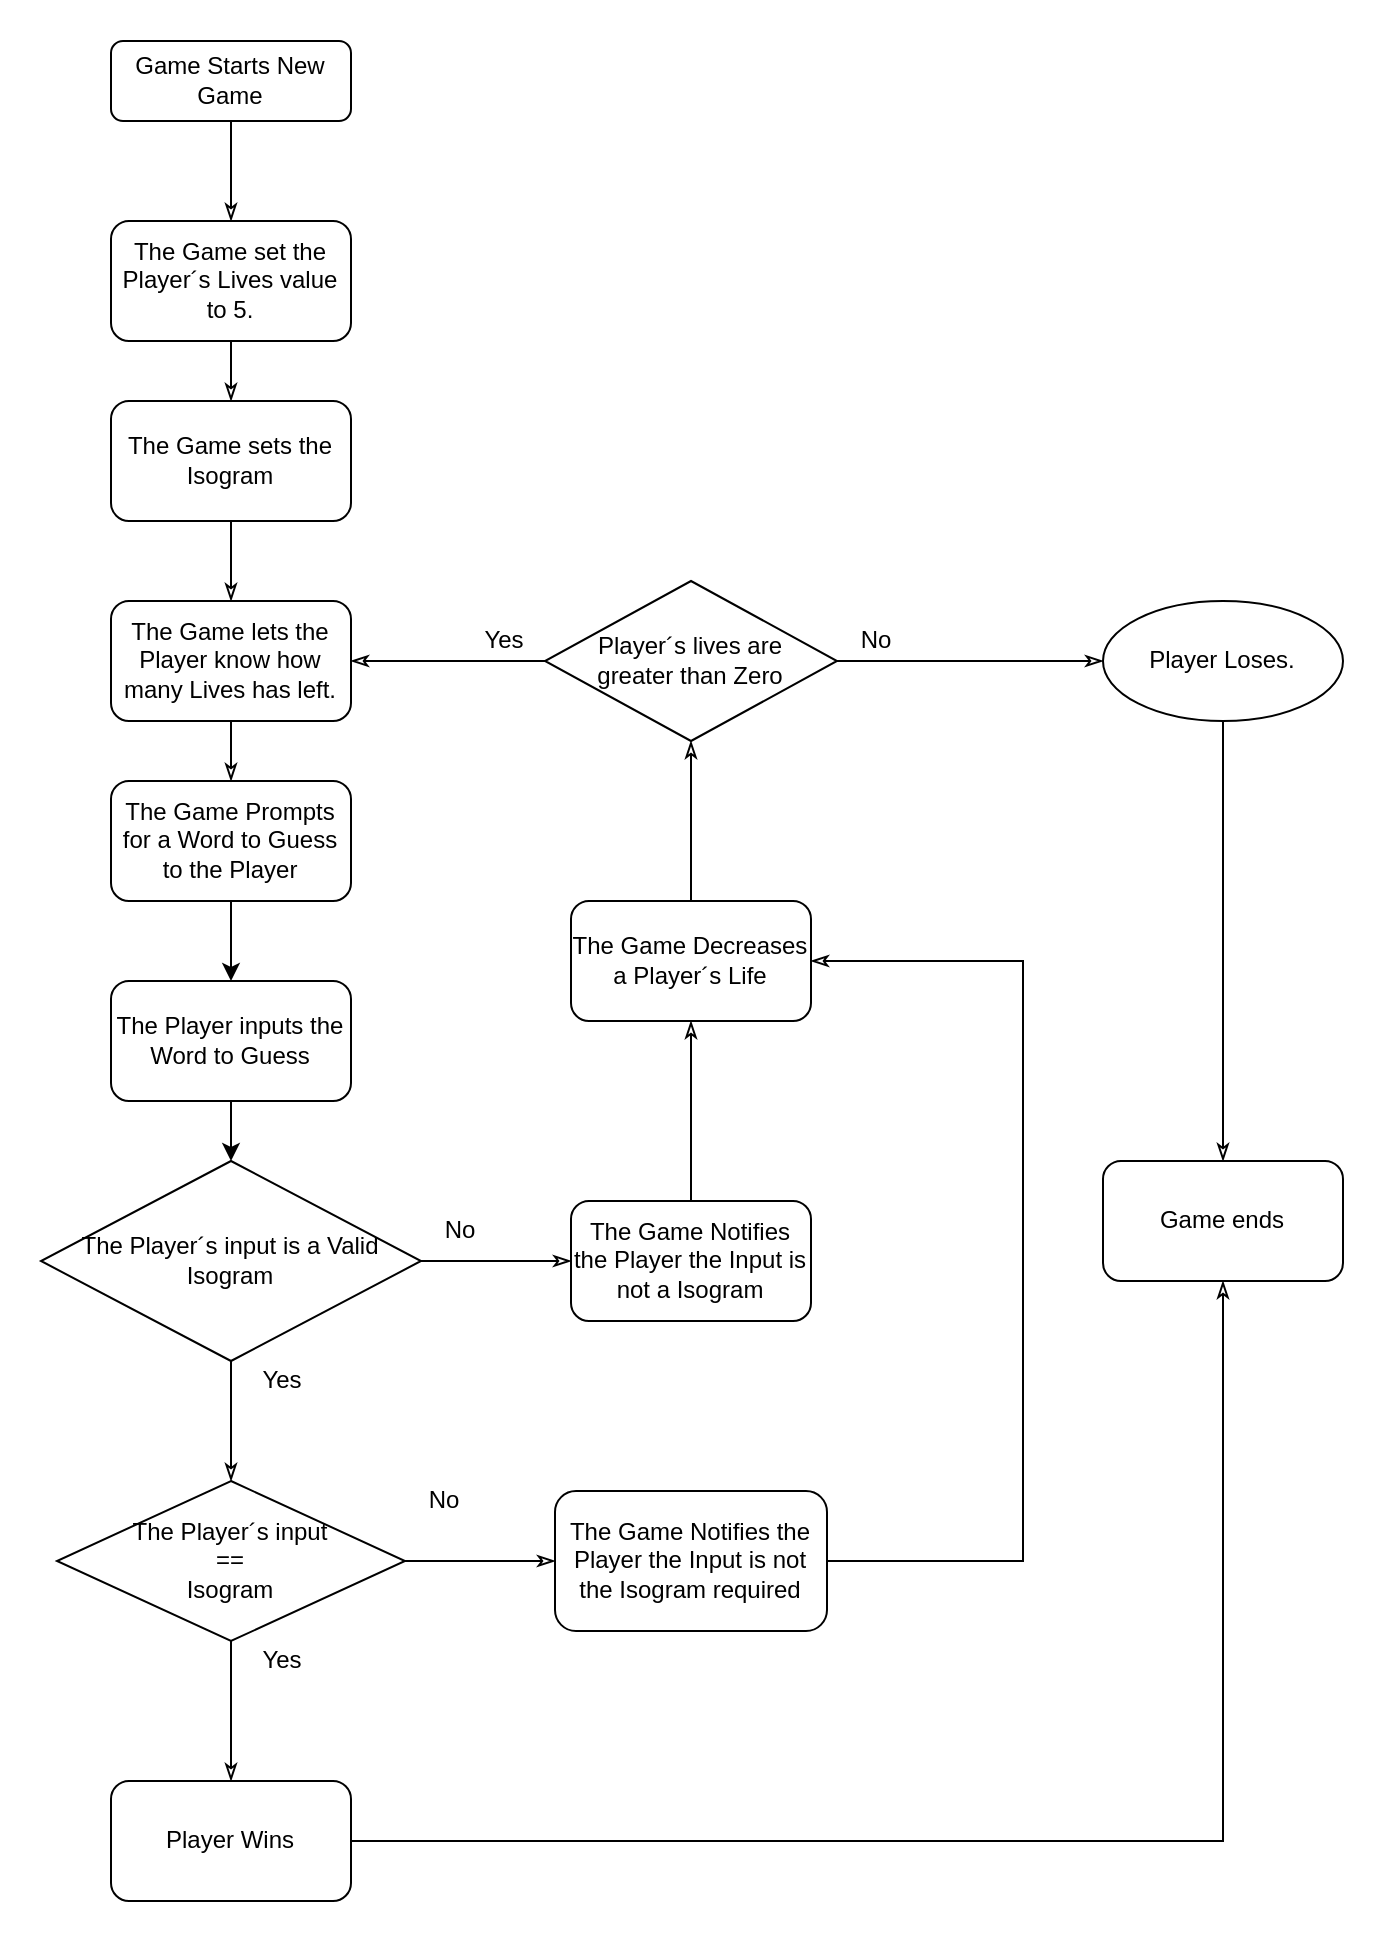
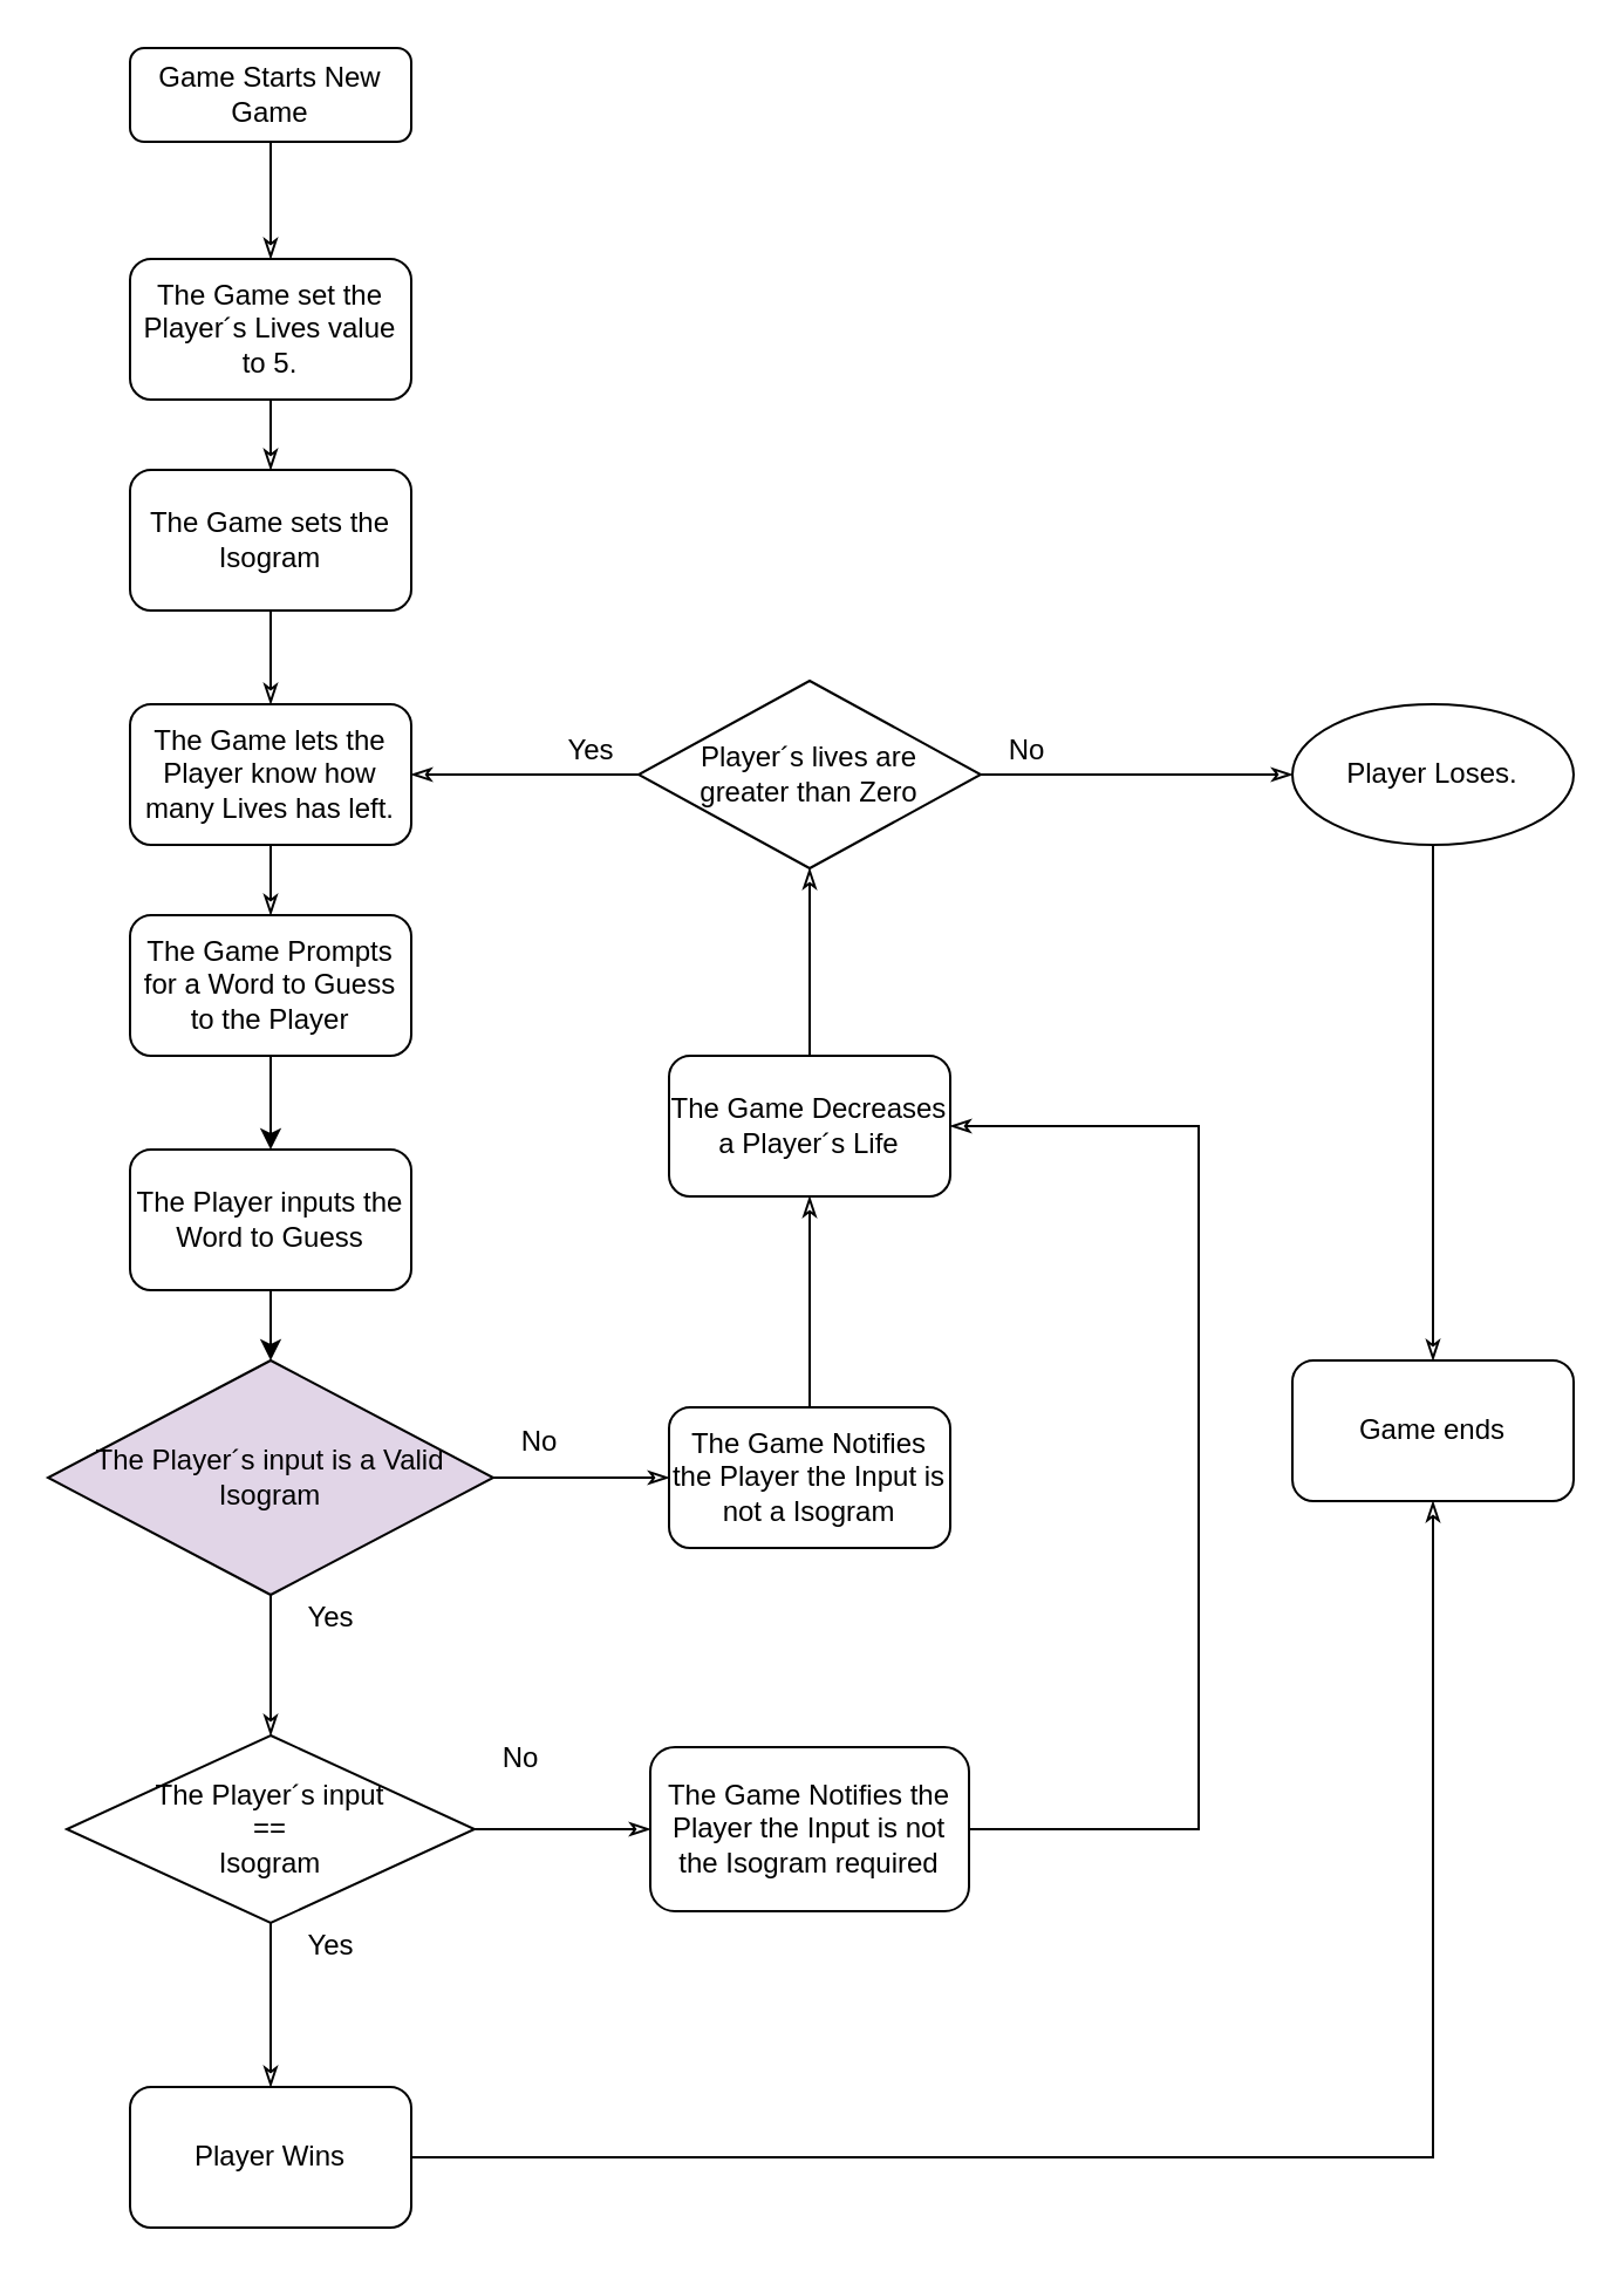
  <mxCell id="0" />
  <mxCell id="1" parent="0" />
  <mxCell id="2" style="edgeStyle=orthogonalEdgeStyle;rounded=0;orthogonalLoop=1;jettySize=auto;html=1;startArrow=none;startFill=0;endArrow=classicThin;endFill=0;" edge="1" parent="1" source="3" target="7"><mxGeometry relative="1" as="geometry" /></mxCell>
  <mxCell id="3" value="&lt;div&gt;Game Starts New Game&lt;br&gt;&lt;/div&gt;" style="rounded=1;whiteSpace=wrap;html=1;fontSize=12;glass=0;strokeWidth=1;shadow=0;" parent="1" vertex="1"><mxGeometry x="55" y="20" width="120" height="40" as="geometry" /></mxCell>
  <mxCell id="4" style="edgeStyle=orthogonalEdgeStyle;rounded=0;orthogonalLoop=1;jettySize=auto;html=1;entryX=0.5;entryY=0;entryDx=0;entryDy=0;startArrow=none;startFill=0;endArrow=classicThin;endFill=0;" edge="1" parent="1" source="5" target="19"><mxGeometry relative="1" as="geometry" /></mxCell>
  <mxCell id="5" value="The Game sets the Isogram" style="rounded=1;whiteSpace=wrap;html=1;" vertex="1" parent="1"><mxGeometry x="55" y="200" width="120" height="60" as="geometry" /></mxCell>
  <mxCell id="6" style="edgeStyle=orthogonalEdgeStyle;rounded=0;orthogonalLoop=1;jettySize=auto;html=1;entryX=0.5;entryY=0;entryDx=0;entryDy=0;startArrow=none;startFill=0;endArrow=classicThin;endFill=0;" edge="1" parent="1" source="7" target="5"><mxGeometry relative="1" as="geometry" /></mxCell>
  <mxCell id="7" value="The Game set the Player´s Lives value to 5." style="rounded=1;whiteSpace=wrap;html=1;" vertex="1" parent="1"><mxGeometry x="55" y="110" width="120" height="60" as="geometry" /></mxCell>
  <mxCell id="8" style="edgeStyle=orthogonalEdgeStyle;rounded=0;orthogonalLoop=1;jettySize=auto;html=1;" edge="1" parent="1" source="9" target="14"><mxGeometry relative="1" as="geometry" /></mxCell>
  <mxCell id="9" value="&lt;div&gt;The Game Prompts for a Word to Guess to the Player&lt;/div&gt;" style="rounded=1;whiteSpace=wrap;html=1;" vertex="1" parent="1"><mxGeometry x="55" y="390" width="120" height="60" as="geometry" /></mxCell>
  <mxCell id="10" style="edgeStyle=orthogonalEdgeStyle;rounded=0;orthogonalLoop=1;jettySize=auto;html=1;entryX=0.5;entryY=0;entryDx=0;entryDy=0;startArrow=none;startFill=0;endArrow=classicThin;endFill=0;" edge="1" parent="1" source="12" target="31"><mxGeometry relative="1" as="geometry" /></mxCell>
  <mxCell id="11" style="edgeStyle=orthogonalEdgeStyle;rounded=0;orthogonalLoop=1;jettySize=auto;html=1;startArrow=none;startFill=0;endArrow=classicThin;endFill=0;" edge="1" parent="1" source="12" target="33"><mxGeometry relative="1" as="geometry" /></mxCell>
- <mxCell id="12" value="The Player´s input is a Valid Isogram" style="rhombus;whiteSpace=wrap;html=1;" vertex="1" parent="1"><mxGeometry x="20" y="580" width="190" height="100" as="geometry" /></mxCell>
+ <mxCell id="12" value="The Player´s input is a Valid Isogram" style="rhombus;whiteSpace=wrap;html=1;fillColor=#e1d5e7;" vertex="1" parent="1"><mxGeometry x="20" y="580" width="190" height="100" as="geometry" /></mxCell>
  <mxCell id="13" style="edgeStyle=orthogonalEdgeStyle;rounded=0;orthogonalLoop=1;jettySize=auto;html=1;entryX=0.5;entryY=0;entryDx=0;entryDy=0;" edge="1" parent="1" source="14" target="12"><mxGeometry relative="1" as="geometry" /></mxCell>
  <mxCell id="14" value="The Player inputs the Word to Guess" style="rounded=1;whiteSpace=wrap;html=1;" vertex="1" parent="1"><mxGeometry x="55" y="490" width="120" height="60" as="geometry" /></mxCell>
  <mxCell id="15" value="&lt;div&gt;No&lt;/div&gt;" style="text;html=1;strokeColor=none;fillColor=none;align=center;verticalAlign=middle;whiteSpace=wrap;rounded=0;" vertex="1" parent="1"><mxGeometry x="210" y="605" width="40" height="20" as="geometry" /></mxCell>
  <mxCell id="16" style="edgeStyle=orthogonalEdgeStyle;rounded=0;orthogonalLoop=1;jettySize=auto;html=1;startArrow=none;startFill=0;endArrow=classicThin;endFill=0;" edge="1" parent="1" source="17" target="22"><mxGeometry relative="1" as="geometry" /></mxCell>
  <mxCell id="17" value="The Game Decreases a Player´s Life" style="rounded=1;whiteSpace=wrap;html=1;" vertex="1" parent="1"><mxGeometry x="285" y="450" width="120" height="60" as="geometry" /></mxCell>
  <mxCell id="18" style="edgeStyle=orthogonalEdgeStyle;rounded=0;orthogonalLoop=1;jettySize=auto;html=1;entryX=0.5;entryY=0;entryDx=0;entryDy=0;startArrow=none;startFill=0;endArrow=classicThin;endFill=0;" edge="1" parent="1" source="19" target="9"><mxGeometry relative="1" as="geometry" /></mxCell>
  <mxCell id="19" value="The Game lets the Player know how many Lives has left." style="rounded=1;whiteSpace=wrap;html=1;" vertex="1" parent="1"><mxGeometry x="55" y="300" width="120" height="60" as="geometry" /></mxCell>
  <mxCell id="20" style="edgeStyle=orthogonalEdgeStyle;rounded=0;orthogonalLoop=1;jettySize=auto;html=1;entryX=1;entryY=0.5;entryDx=0;entryDy=0;startArrow=none;startFill=0;endArrow=classicThin;endFill=0;" edge="1" parent="1" source="22" target="19"><mxGeometry relative="1" as="geometry" /></mxCell>
  <mxCell id="21" style="edgeStyle=orthogonalEdgeStyle;rounded=0;orthogonalLoop=1;jettySize=auto;html=1;entryX=0;entryY=0.5;entryDx=0;entryDy=0;startArrow=none;startFill=0;endArrow=classicThin;endFill=0;" edge="1" parent="1" source="22" target="25"><mxGeometry relative="1" as="geometry" /></mxCell>
  <mxCell id="22" value="&lt;div&gt;Player´s lives are &lt;br&gt;&lt;/div&gt;&lt;div&gt;greater than Zero&lt;/div&gt;" style="rhombus;whiteSpace=wrap;html=1;" vertex="1" parent="1"><mxGeometry x="272" y="290" width="146" height="80" as="geometry" /></mxCell>
  <mxCell id="23" value="&lt;div&gt;Yes&lt;/div&gt;" style="text;html=1;strokeColor=none;fillColor=none;align=center;verticalAlign=middle;whiteSpace=wrap;rounded=0;" vertex="1" parent="1"><mxGeometry x="232" y="310" width="40" height="20" as="geometry" /></mxCell>
  <mxCell id="24" style="edgeStyle=orthogonalEdgeStyle;rounded=0;orthogonalLoop=1;jettySize=auto;html=1;entryX=0.5;entryY=0;entryDx=0;entryDy=0;startArrow=none;startFill=0;endArrow=classicThin;endFill=0;" edge="1" parent="1" source="25" target="38"><mxGeometry relative="1" as="geometry" /></mxCell>
  <mxCell id="25" value="Player Loses." style="ellipse;whiteSpace=wrap;html=1;" vertex="1" parent="1"><mxGeometry x="551" y="300" width="120" height="60" as="geometry" /></mxCell>
  <mxCell id="26" style="edgeStyle=orthogonalEdgeStyle;rounded=0;orthogonalLoop=1;jettySize=auto;html=1;entryX=0.5;entryY=1;entryDx=0;entryDy=0;startArrow=none;startFill=0;endArrow=classicThin;endFill=0;" edge="1" parent="1" source="27" target="38"><mxGeometry relative="1" as="geometry" /></mxCell>
  <mxCell id="27" value="Player Wins" style="rounded=1;whiteSpace=wrap;html=1;" vertex="1" parent="1"><mxGeometry x="55" y="890" width="120" height="60" as="geometry" /></mxCell>
  <mxCell id="28" value="&lt;div&gt;No&lt;/div&gt;" style="text;html=1;strokeColor=none;fillColor=none;align=center;verticalAlign=middle;whiteSpace=wrap;rounded=0;" vertex="1" parent="1"><mxGeometry x="418" y="310" width="40" height="20" as="geometry" /></mxCell>
  <mxCell id="29" style="edgeStyle=orthogonalEdgeStyle;rounded=0;orthogonalLoop=1;jettySize=auto;html=1;startArrow=none;startFill=0;endArrow=classicThin;endFill=0;" edge="1" parent="1" source="31" target="27"><mxGeometry relative="1" as="geometry" /></mxCell>
  <mxCell id="30" style="edgeStyle=orthogonalEdgeStyle;rounded=0;orthogonalLoop=1;jettySize=auto;html=1;entryX=0;entryY=0.5;entryDx=0;entryDy=0;startArrow=none;startFill=0;endArrow=classicThin;endFill=0;" edge="1" parent="1" source="31" target="37"><mxGeometry relative="1" as="geometry" /></mxCell>
  <mxCell id="31" value="&lt;div&gt;The Player´s input&lt;/div&gt;&lt;div&gt;==&lt;/div&gt;&lt;div&gt;Isogram&lt;br&gt;&lt;/div&gt;" style="rhombus;whiteSpace=wrap;html=1;" vertex="1" parent="1"><mxGeometry x="28" y="740" width="174" height="80" as="geometry" /></mxCell>
  <mxCell id="32" style="edgeStyle=orthogonalEdgeStyle;rounded=0;orthogonalLoop=1;jettySize=auto;html=1;entryX=0.5;entryY=1;entryDx=0;entryDy=0;startArrow=none;startFill=0;endArrow=classicThin;endFill=0;" edge="1" parent="1" source="33" target="17"><mxGeometry relative="1" as="geometry" /></mxCell>
  <mxCell id="33" value="The Game Notifies the Player the Input is not a Isogram" style="rounded=1;whiteSpace=wrap;html=1;" vertex="1" parent="1"><mxGeometry x="285" y="600" width="120" height="60" as="geometry" /></mxCell>
  <mxCell id="34" value="&lt;div&gt;Yes&lt;/div&gt;" style="text;html=1;strokeColor=none;fillColor=none;align=center;verticalAlign=middle;whiteSpace=wrap;rounded=0;" vertex="1" parent="1"><mxGeometry x="121" y="680" width="40" height="20" as="geometry" /></mxCell>
  <mxCell id="35" value="&lt;div&gt;Yes&lt;/div&gt;" style="text;html=1;strokeColor=none;fillColor=none;align=center;verticalAlign=middle;whiteSpace=wrap;rounded=0;" vertex="1" parent="1"><mxGeometry x="121" y="820" width="40" height="20" as="geometry" /></mxCell>
  <mxCell id="36" style="edgeStyle=orthogonalEdgeStyle;rounded=0;orthogonalLoop=1;jettySize=auto;html=1;entryX=1;entryY=0.5;entryDx=0;entryDy=0;startArrow=none;startFill=0;endArrow=classicThin;endFill=0;" edge="1" parent="1" source="37" target="17"><mxGeometry relative="1" as="geometry"><Array as="points"><mxPoint x="511" y="780" /><mxPoint x="511" y="480" /></Array></mxGeometry></mxCell>
  <mxCell id="37" value="The Game Notifies the Player the Input is not the Isogram required" style="rounded=1;whiteSpace=wrap;html=1;" vertex="1" parent="1"><mxGeometry x="277" y="745" width="136" height="70" as="geometry" /></mxCell>
  <mxCell id="38" value="Game ends" style="rounded=1;whiteSpace=wrap;html=1;" vertex="1" parent="1"><mxGeometry x="551" y="580" width="120" height="60" as="geometry" /></mxCell>
  <mxCell id="39" value="&lt;div&gt;No&lt;/div&gt;" style="text;html=1;strokeColor=none;fillColor=none;align=center;verticalAlign=middle;whiteSpace=wrap;rounded=0;" vertex="1" parent="1"><mxGeometry x="202" y="740" width="40" height="20" as="geometry" /></mxCell>
